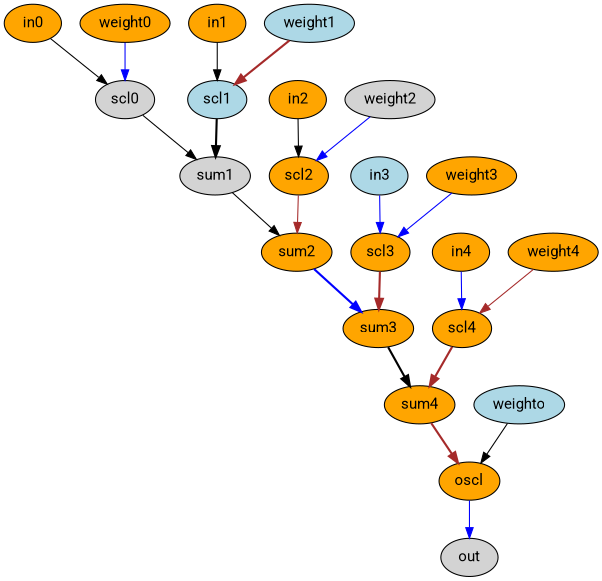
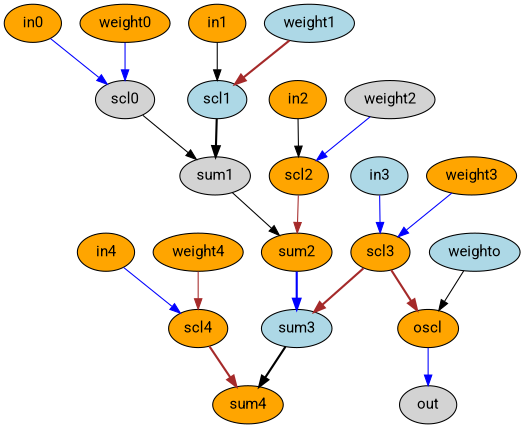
  digraph {
    fontname=Roboto
    node [fillcolor=orange fontname=Roboto opcode=const style=filled]
    edge [color=black fontname=Roboto operand=0 style=solid]
    in0 [opcode=input]
    scl0 [fillcolor=lightgrey opcode=shra]
    sum1 [fillcolor=lightgrey opcode=add]
    in1 [opcode=input]
    scl1 [fillcolor=lightblue opcode=mul]
    in2 [opcode=input]
    scl2 [opcode=mul]
    sum2 [opcode=add]
    in3 [fillcolor=lightblue opcode=input]
    scl3 [opcode=mul]
-   sum3 [opcode=add]
+   sum3 [fillcolor=lightblue opcode=add]
    in4 [opcode=input]
    scl4 [opcode=shra]
    sum4 [opcode=add]
    weight0 [value=1]
    weight1 [fillcolor=lightblue value=2]
    weight2 [fillcolor=lightgrey value=3]
    weight3 [value=2]
    weight4 [value=1]
    oscl [opcode=shra]
    out [approx=0.1 fillcolor=lightgrey opcode=output]
    weighto [fillcolor=lightblue value=3]
-   in0 -> scl0
+   in0 -> scl0 [color=blue]
    scl0 -> sum1
    sum1 -> sum2
    in1 -> scl1
    scl1 -> sum1 [operand=1 style=bold]
    in2 -> scl2
    scl2 -> sum2 [color=brown operand=1]
    sum2 -> sum3 [color=blue style=bold]
    in3 -> scl3 [color=blue]
    scl3 -> sum3 [color=brown operand=1 style=bold]
    sum3 -> sum4 [style=bold]
    in4 -> scl4 [color=blue]
    scl4 -> sum4 [color=brown operand=1 style=bold]
-   sum4 -> oscl [color=brown style=bold]
+   scl3 -> oscl [color=brown style=bold]
    weight0 -> scl0 [color=blue operand=1]
    weight1 -> scl1 [color=brown operand=1 style=bold]
    weight2 -> scl2 [color=blue operand=1]
    weight3 -> scl3 [color=blue operand=1]
    weight4 -> scl4 [color=brown operand=1]
    oscl -> out [color=blue]
    weighto -> oscl [operand=1]
  }
